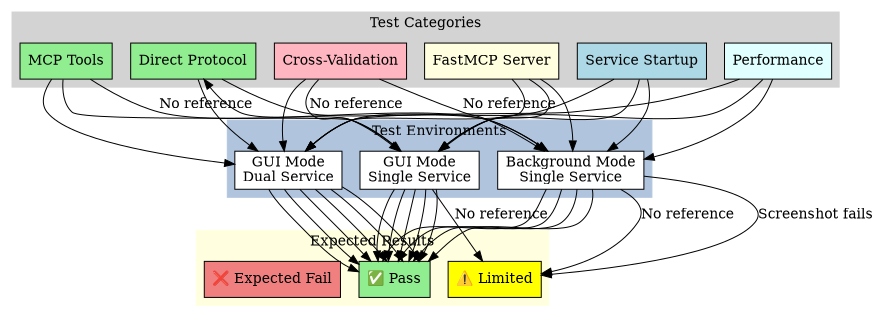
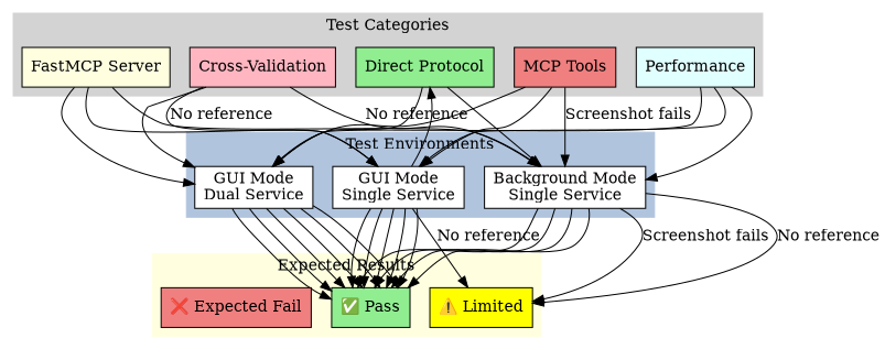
  digraph {
    rankdir=TB
    node [fillcolor=white shape=box style=filled]
-   n1 [fillcolor=lightblue label="Service Startup"]
    n2 [fillcolor=lightgreen label="Direct Protocol"]
    n3 [fillcolor=lightyellow label="FastMCP Server"]
-   n4 [fillcolor=lightgreen label="MCP Tools"]
+   n4 [fillcolor=lightcoral label="MCP Tools"]
    n5 [fillcolor=lightpink label="Cross-Validation"]
    n6 [fillcolor=lightcyan label=Performance]
    n7 [label="GUI Mode\nSingle Service"]
    n8 [label="GUI Mode\nDual Service"]
    n9 [label="Background Mode\nSingle Service"]
    n10 [fillcolor=lightgreen label="✅ Pass"]
    n11 [fillcolor=yellow label="⚠️ Limited"]
    n12 [fillcolor=lightcoral label="❌ Expected Fail"]
    subgraph cluster_1 {
      color=lightgrey
      label="Test Categories"
      style=filled
-     n1
      n2
      n3
      n4
      n5
      n6
    }
    subgraph cluster_2 {
      color=lightsteelblue
      label="Test Environments"
      style=filled
      n7
      n8
      n9
    }
    subgraph cluster_3 {
      color=lightyellow
      label="Expected Results"
      style=filled
      n10
      n11
      n12
    }
-   n1 -> n7
-   n1 -> n8
-   n1 -> n9
    n2 -> n8
    n2 -> n9
    n3 -> n7
    n3 -> n8
    n3 -> n9
    n4 -> n7
    n4 -> n8
-   n4 -> n9 [label="No reference"]
+   n4 -> n9 [label="Screenshot fails"]
    n5 -> n7 [label="No reference"]
    n5 -> n8
    n5 -> n9 [label="No reference"]
    n6 -> n7
    n6 -> n8
    n6 -> n9
    n7 -> n2
    n7 -> n10
    n7 -> n10
    n7 -> n10
    n7 -> n10
    n7 -> n10
    n7 -> n11 [label="No reference"]
    n8 -> n10
    n8 -> n10
    n8 -> n10
    n8 -> n10
    n8 -> n10
    n8 -> n10
    n9 -> n10
    n9 -> n10
    n9 -> n10
    n9 -> n10
    n9 -> n11 [label="Screenshot fails"]
    n9 -> n11 [label="No reference"]
  }
